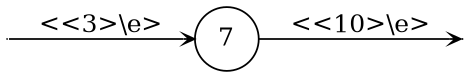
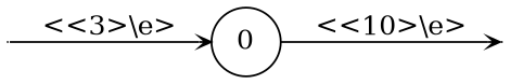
  digraph {
    rankdir=LR
    vcsn_context="letterset<char_letters()>, polynomialset<wordset<char_letters()>, q>"
    node [shape=point]
    edge [arrowhead=vee arrowsize=.6]
    I0 [width=0]
    F0 [width=0]
-   0 [shape=circle style=rounded width=0.5 label=7]
+   0 [shape=circle style=rounded width=0.5]
    subgraph sub_1 {
      I0
      F0
    }
    subgraph sub_2 {
      0
    }
    I0 -> 0 [label="<<3>\\e>"]
    0 -> F0 [label="<<10>\\e>"]
  }
